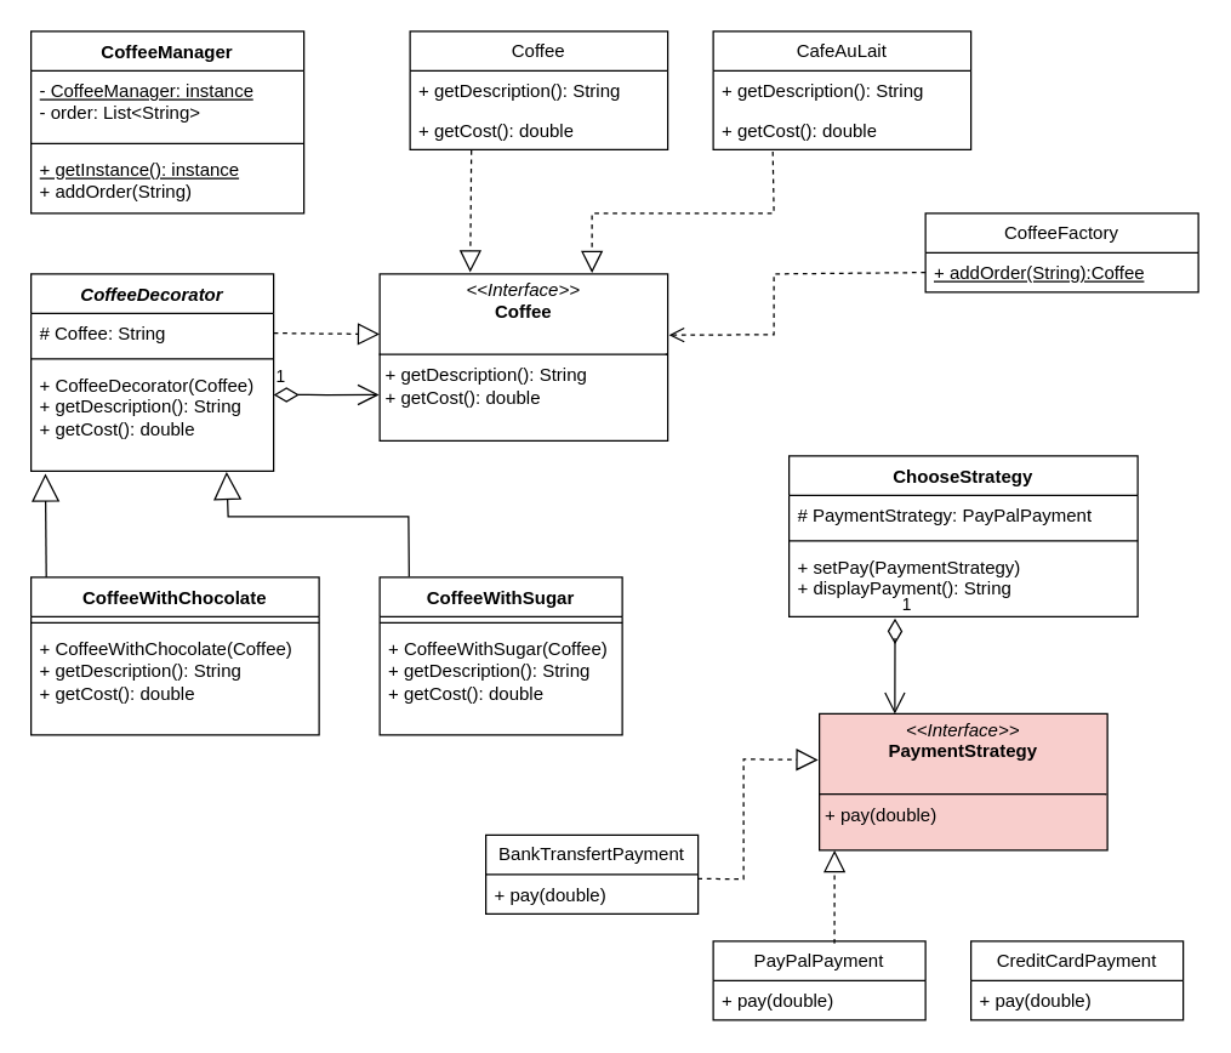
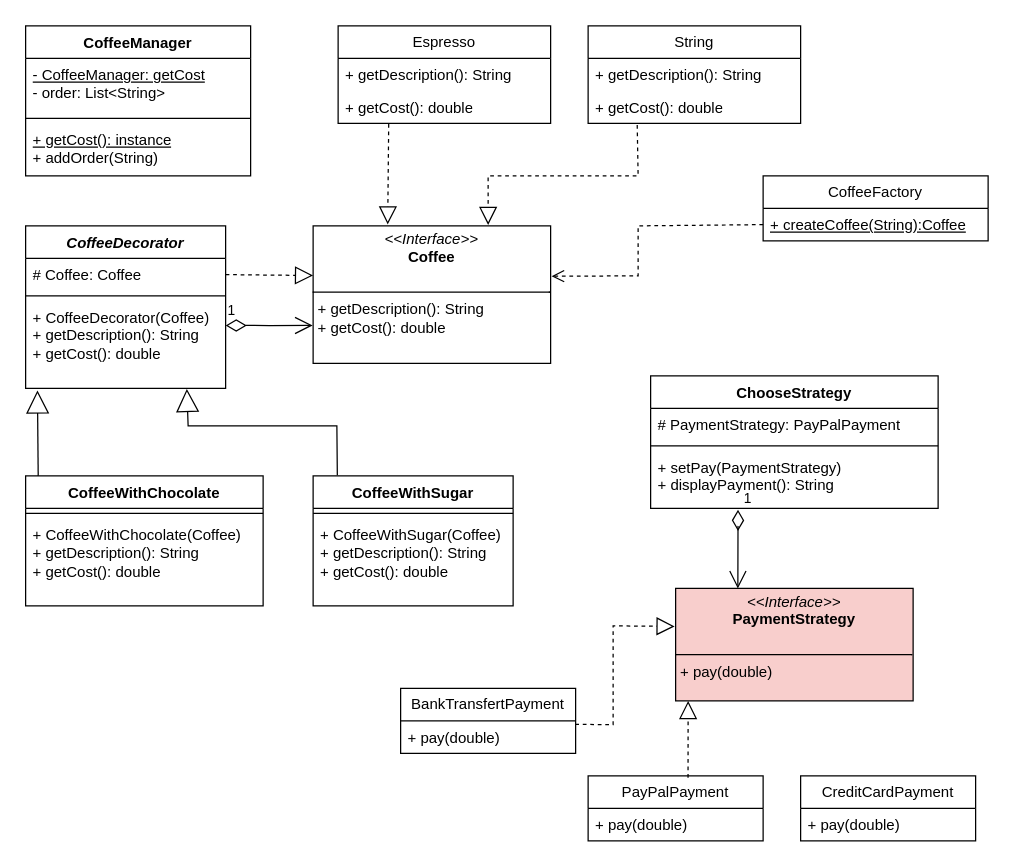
  <mxCell id="0" />
  <mxCell id="1" parent="0" />
  <mxCell id="2" value="CoffeeManager" style="swimlane;fontStyle=1;align=center;verticalAlign=top;childLayout=stackLayout;horizontal=1;startSize=26;horizontalStack=0;resizeParent=1;resizeParentMax=0;resizeLast=0;collapsible=1;marginBottom=0;whiteSpace=wrap;html=1;" vertex="1" parent="1"><mxGeometry x="20" y="20" width="180" height="120" as="geometry" /></mxCell>
- <mxCell id="3" value="&lt;div&gt;&lt;u&gt;- CoffeeManager: instance&lt;br&gt;&lt;/u&gt;&lt;/div&gt;&lt;div&gt;- order: List&amp;lt;String&amp;gt;&lt;/div&gt;" style="text;strokeColor=none;fillColor=none;align=left;verticalAlign=top;spacingLeft=4;spacingRight=4;overflow=hidden;rotatable=0;points=[[0,0.5],[1,0.5]];portConstraint=eastwest;whiteSpace=wrap;html=1;" vertex="1" parent="2"><mxGeometry y="26" width="180" height="44" as="geometry" /></mxCell>
+ <mxCell id="3" value="&lt;div&gt;&lt;u&gt;- CoffeeManager: getCost&lt;br&gt;&lt;/u&gt;&lt;/div&gt;&lt;div&gt;- order: List&amp;lt;String&amp;gt;&lt;/div&gt;" style="text;strokeColor=none;fillColor=none;align=left;verticalAlign=top;spacingLeft=4;spacingRight=4;overflow=hidden;rotatable=0;points=[[0,0.5],[1,0.5]];portConstraint=eastwest;whiteSpace=wrap;html=1;" vertex="1" parent="2"><mxGeometry y="26" width="180" height="44" as="geometry" /></mxCell>
  <mxCell id="4" value="" style="line;strokeWidth=1;fillColor=none;align=left;verticalAlign=middle;spacingTop=-1;spacingLeft=3;spacingRight=3;rotatable=0;labelPosition=right;points=[];portConstraint=eastwest;strokeColor=inherit;" vertex="1" parent="2"><mxGeometry y="70" width="180" height="8" as="geometry" /></mxCell>
- <mxCell id="5" value="&lt;div&gt;&lt;u&gt;+ getInstance(): instance&lt;/u&gt;&lt;br&gt;+ addOrder(String)&lt;/div&gt;" style="text;strokeColor=none;fillColor=none;align=left;verticalAlign=top;spacingLeft=4;spacingRight=4;overflow=hidden;rotatable=0;points=[[0,0.5],[1,0.5]];portConstraint=eastwest;whiteSpace=wrap;html=1;" vertex="1" parent="2"><mxGeometry y="78" width="180" height="42" as="geometry" /></mxCell>
+ <mxCell id="5" value="&lt;div&gt;&lt;u&gt;+ getCost(): instance&lt;/u&gt;&lt;br&gt;+ addOrder(String)&lt;/div&gt;" style="text;strokeColor=none;fillColor=none;align=left;verticalAlign=top;spacingLeft=4;spacingRight=4;overflow=hidden;rotatable=0;points=[[0,0.5],[1,0.5]];portConstraint=eastwest;whiteSpace=wrap;html=1;" vertex="1" parent="2"><mxGeometry y="78" width="180" height="42" as="geometry" /></mxCell>
  <mxCell id="6" value="&lt;p style=&quot;margin:0px;margin-top:4px;text-align:center;&quot;&gt;&lt;i&gt;&amp;lt;&amp;lt;Interface&amp;gt;&amp;gt;&lt;/i&gt;&lt;br&gt;&lt;b&gt;Coffee&lt;/b&gt;&lt;/p&gt;&lt;br&gt;&lt;hr size=&quot;1&quot; style=&quot;border-style:solid;&quot;&gt;&lt;p style=&quot;margin:0px;margin-left:4px;&quot;&gt;+ getDescription(): String&lt;br&gt;+ getCost(): double&lt;/p&gt;" style="verticalAlign=top;align=left;overflow=fill;html=1;whiteSpace=wrap;" vertex="1" parent="1"><mxGeometry x="250" y="180" width="190" height="110" as="geometry" /></mxCell>
- <mxCell id="7" value="Coffee" style="swimlane;fontStyle=0;childLayout=stackLayout;horizontal=1;startSize=26;fillColor=none;horizontalStack=0;resizeParent=1;resizeParentMax=0;resizeLast=0;collapsible=1;marginBottom=0;whiteSpace=wrap;html=1;" vertex="1" parent="1"><mxGeometry x="270" y="20" width="170" height="78" as="geometry" /></mxCell>
+ <mxCell id="7" value="Espresso" style="swimlane;fontStyle=0;childLayout=stackLayout;horizontal=1;startSize=26;fillColor=none;horizontalStack=0;resizeParent=1;resizeParentMax=0;resizeLast=0;collapsible=1;marginBottom=0;whiteSpace=wrap;html=1;" vertex="1" parent="1"><mxGeometry x="270" y="20" width="170" height="78" as="geometry" /></mxCell>
  <mxCell id="8" value="+ getDescription(): String" style="text;strokeColor=none;fillColor=none;align=left;verticalAlign=top;spacingLeft=4;spacingRight=4;overflow=hidden;rotatable=0;points=[[0,0.5],[1,0.5]];portConstraint=eastwest;whiteSpace=wrap;html=1;" vertex="1" parent="7"><mxGeometry y="26" width="170" height="26" as="geometry" /></mxCell>
  <mxCell id="9" value="+ getCost(): double" style="text;strokeColor=none;fillColor=none;align=left;verticalAlign=top;spacingLeft=4;spacingRight=4;overflow=hidden;rotatable=0;points=[[0,0.5],[1,0.5]];portConstraint=eastwest;whiteSpace=wrap;html=1;" vertex="1" parent="7"><mxGeometry y="52" width="170" height="26" as="geometry" /></mxCell>
  <mxCell id="10" value="" style="endArrow=block;dashed=1;endFill=0;endSize=12;html=1;rounded=0;exitX=0.238;exitY=1.016;exitDx=0;exitDy=0;exitPerimeter=0;entryX=0.314;entryY=-0.01;entryDx=0;entryDy=0;entryPerimeter=0;" edge="1" parent="1" source="9" target="6"><mxGeometry width="160" relative="1" as="geometry"><mxPoint x="305" y="180" as="sourcePoint" /><mxPoint x="350" y="450" as="targetPoint" /><Array as="points" /></mxGeometry></mxCell>
- <mxCell id="11" value="CafeAuLait" style="swimlane;fontStyle=0;childLayout=stackLayout;horizontal=1;startSize=26;fillColor=none;horizontalStack=0;resizeParent=1;resizeParentMax=0;resizeLast=0;collapsible=1;marginBottom=0;whiteSpace=wrap;html=1;" vertex="1" parent="1"><mxGeometry x="470" y="20" width="170" height="78" as="geometry" /></mxCell>
+ <mxCell id="11" value="String" style="swimlane;fontStyle=0;childLayout=stackLayout;horizontal=1;startSize=26;fillColor=none;horizontalStack=0;resizeParent=1;resizeParentMax=0;resizeLast=0;collapsible=1;marginBottom=0;whiteSpace=wrap;html=1;" vertex="1" parent="1"><mxGeometry x="470" y="20" width="170" height="78" as="geometry" /></mxCell>
  <mxCell id="12" value="+ getDescription(): String" style="text;strokeColor=none;fillColor=none;align=left;verticalAlign=top;spacingLeft=4;spacingRight=4;overflow=hidden;rotatable=0;points=[[0,0.5],[1,0.5]];portConstraint=eastwest;whiteSpace=wrap;html=1;" vertex="1" parent="11"><mxGeometry y="26" width="170" height="26" as="geometry" /></mxCell>
  <mxCell id="13" value="+ getCost(): double" style="text;strokeColor=none;fillColor=none;align=left;verticalAlign=top;spacingLeft=4;spacingRight=4;overflow=hidden;rotatable=0;points=[[0,0.5],[1,0.5]];portConstraint=eastwest;whiteSpace=wrap;html=1;" vertex="1" parent="11"><mxGeometry y="52" width="170" height="26" as="geometry" /></mxCell>
  <mxCell id="14" value="" style="endArrow=block;dashed=1;endFill=0;endSize=12;html=1;rounded=0;exitX=0.231;exitY=1.052;exitDx=0;exitDy=0;entryX=0.737;entryY=-0.006;entryDx=0;entryDy=0;entryPerimeter=0;exitPerimeter=0;" edge="1" parent="1" source="13" target="6"><mxGeometry width="160" relative="1" as="geometry"><mxPoint x="470" y="219" as="sourcePoint" /><mxPoint x="470" y="130" as="targetPoint" /><Array as="points"><mxPoint x="510" y="140" /><mxPoint x="390" y="140" /></Array></mxGeometry></mxCell>
  <mxCell id="15" value="CoffeeFactory" style="swimlane;fontStyle=0;childLayout=stackLayout;horizontal=1;startSize=26;fillColor=none;horizontalStack=0;resizeParent=1;resizeParentMax=0;resizeLast=0;collapsible=1;marginBottom=0;whiteSpace=wrap;html=1;" vertex="1" parent="1"><mxGeometry x="610" y="140" width="180" height="52" as="geometry" /></mxCell>
- <mxCell id="16" value="&lt;u&gt;+ addOrder(String):Coffee&lt;/u&gt;" style="text;strokeColor=none;fillColor=none;align=left;verticalAlign=top;spacingLeft=4;spacingRight=4;overflow=hidden;rotatable=0;points=[[0,0.5],[1,0.5]];portConstraint=eastwest;whiteSpace=wrap;html=1;" vertex="1" parent="15"><mxGeometry y="26" width="180" height="26" as="geometry" /></mxCell>
+ <mxCell id="16" value="&lt;u&gt;+ createCoffee(String):Coffee&lt;/u&gt;" style="text;strokeColor=none;fillColor=none;align=left;verticalAlign=top;spacingLeft=4;spacingRight=4;overflow=hidden;rotatable=0;points=[[0,0.5],[1,0.5]];portConstraint=eastwest;whiteSpace=wrap;html=1;" vertex="1" parent="15"><mxGeometry y="26" width="180" height="26" as="geometry" /></mxCell>
  <mxCell id="17" value="" style="html=1;verticalAlign=bottom;endArrow=open;dashed=1;endSize=8;curved=0;rounded=0;exitX=0;exitY=0.5;exitDx=0;exitDy=0;entryX=1.004;entryY=0.366;entryDx=0;entryDy=0;entryPerimeter=0;" edge="1" parent="1" source="16" target="6"><mxGeometry relative="1" as="geometry"><mxPoint x="570" y="60" as="sourcePoint" /><mxPoint x="490" y="60" as="targetPoint" /><Array as="points"><mxPoint x="510" y="180" /><mxPoint x="510" y="220" /></Array></mxGeometry></mxCell>
  <mxCell id="18" value="&lt;i&gt;CoffeeDecorator&lt;/i&gt;" style="swimlane;fontStyle=1;align=center;verticalAlign=top;childLayout=stackLayout;horizontal=1;startSize=26;horizontalStack=0;resizeParent=1;resizeParentMax=0;resizeLast=0;collapsible=1;marginBottom=0;whiteSpace=wrap;html=1;" vertex="1" parent="1"><mxGeometry x="20" y="180" width="160" height="130" as="geometry" /></mxCell>
- <mxCell id="19" value="# Coffee: String" style="text;strokeColor=none;fillColor=none;align=left;verticalAlign=top;spacingLeft=4;spacingRight=4;overflow=hidden;rotatable=0;points=[[0,0.5],[1,0.5]];portConstraint=eastwest;whiteSpace=wrap;html=1;" vertex="1" parent="18"><mxGeometry y="26" width="160" height="26" as="geometry" /></mxCell>
+ <mxCell id="19" value="# Coffee: Coffee" style="text;strokeColor=none;fillColor=none;align=left;verticalAlign=top;spacingLeft=4;spacingRight=4;overflow=hidden;rotatable=0;points=[[0,0.5],[1,0.5]];portConstraint=eastwest;whiteSpace=wrap;html=1;" vertex="1" parent="18"><mxGeometry y="26" width="160" height="26" as="geometry" /></mxCell>
  <mxCell id="20" value="" style="line;strokeWidth=1;fillColor=none;align=left;verticalAlign=middle;spacingTop=-1;spacingLeft=3;spacingRight=3;rotatable=0;labelPosition=right;points=[];portConstraint=eastwest;strokeColor=inherit;" vertex="1" parent="18"><mxGeometry y="52" width="160" height="8" as="geometry" /></mxCell>
  <mxCell id="21" value="+ CoffeeDecorator(Coffee)&lt;br&gt;+ getDescription(): String&lt;br&gt;&lt;div&gt;+ getCost(): double&lt;/div&gt;" style="text;strokeColor=none;fillColor=none;align=left;verticalAlign=top;spacingLeft=4;spacingRight=4;overflow=hidden;rotatable=0;points=[[0,0.5],[1,0.5]];portConstraint=eastwest;whiteSpace=wrap;html=1;" vertex="1" parent="18"><mxGeometry y="60" width="160" height="70" as="geometry" /></mxCell>
  <mxCell id="22" value="" style="endArrow=block;dashed=1;endFill=0;endSize=12;html=1;rounded=0;exitX=1;exitY=0.5;exitDx=0;exitDy=0;entryX=0;entryY=0.361;entryDx=0;entryDy=0;entryPerimeter=0;" edge="1" parent="1" source="19" target="6"><mxGeometry width="160" relative="1" as="geometry"><mxPoint x="210" y="280" as="sourcePoint" /><mxPoint x="210" y="361" as="targetPoint" /><Array as="points" /></mxGeometry></mxCell>
  <mxCell id="23" value="1" style="endArrow=open;html=1;endSize=12;startArrow=diamondThin;startSize=14;startFill=0;edgeStyle=orthogonalEdgeStyle;align=left;verticalAlign=bottom;rounded=0;exitX=1;exitY=0.281;exitDx=0;exitDy=0;exitPerimeter=0;entryX=-0.002;entryY=0.724;entryDx=0;entryDy=0;entryPerimeter=0;" edge="1" parent="1" source="21" target="6"><mxGeometry x="-1" y="3" relative="1" as="geometry"><mxPoint x="210" y="360" as="sourcePoint" /><mxPoint x="370" y="360" as="targetPoint" /></mxGeometry></mxCell>
  <mxCell id="24" value="CoffeeWithChocolate" style="swimlane;fontStyle=1;align=center;verticalAlign=top;childLayout=stackLayout;horizontal=1;startSize=26;horizontalStack=0;resizeParent=1;resizeParentMax=0;resizeLast=0;collapsible=1;marginBottom=0;whiteSpace=wrap;html=1;" vertex="1" parent="1"><mxGeometry x="20" y="380" width="190" height="104" as="geometry" /></mxCell>
  <mxCell id="25" value="" style="line;strokeWidth=1;fillColor=none;align=left;verticalAlign=middle;spacingTop=-1;spacingLeft=3;spacingRight=3;rotatable=0;labelPosition=right;points=[];portConstraint=eastwest;strokeColor=inherit;" vertex="1" parent="24"><mxGeometry y="26" width="190" height="8" as="geometry" /></mxCell>
  <mxCell id="26" value="+ CoffeeWithChocolate(Coffee)&lt;br&gt;+ getDescription(): String&lt;br&gt;&lt;div&gt;+ getCost(): double&lt;/div&gt;" style="text;strokeColor=none;fillColor=none;align=left;verticalAlign=top;spacingLeft=4;spacingRight=4;overflow=hidden;rotatable=0;points=[[0,0.5],[1,0.5]];portConstraint=eastwest;whiteSpace=wrap;html=1;" vertex="1" parent="24"><mxGeometry y="34" width="190" height="70" as="geometry" /></mxCell>
  <mxCell id="27" value="CoffeeWithSugar" style="swimlane;fontStyle=1;align=center;verticalAlign=top;childLayout=stackLayout;horizontal=1;startSize=26;horizontalStack=0;resizeParent=1;resizeParentMax=0;resizeLast=0;collapsible=1;marginBottom=0;whiteSpace=wrap;html=1;" vertex="1" parent="1"><mxGeometry x="250" y="380" width="160" height="104" as="geometry" /></mxCell>
  <mxCell id="28" value="" style="line;strokeWidth=1;fillColor=none;align=left;verticalAlign=middle;spacingTop=-1;spacingLeft=3;spacingRight=3;rotatable=0;labelPosition=right;points=[];portConstraint=eastwest;strokeColor=inherit;" vertex="1" parent="27"><mxGeometry y="26" width="160" height="8" as="geometry" /></mxCell>
  <mxCell id="29" value="+ CoffeeWithSugar(Coffee)&lt;br&gt;+ getDescription(): String&lt;br&gt;&lt;div&gt;+ getCost(): double&lt;/div&gt;" style="text;strokeColor=none;fillColor=none;align=left;verticalAlign=top;spacingLeft=4;spacingRight=4;overflow=hidden;rotatable=0;points=[[0,0.5],[1,0.5]];portConstraint=eastwest;whiteSpace=wrap;html=1;" vertex="1" parent="27"><mxGeometry y="34" width="160" height="70" as="geometry" /></mxCell>
  <mxCell id="30" value="" style="endArrow=block;endSize=16;endFill=0;html=1;rounded=0;entryX=0.059;entryY=1.023;entryDx=0;entryDy=0;entryPerimeter=0;exitX=0.053;exitY=0;exitDx=0;exitDy=0;exitPerimeter=0;" edge="1" parent="1" source="24" target="21"><mxGeometry width="160" relative="1" as="geometry"><mxPoint x="50" y="340" as="sourcePoint" /><mxPoint x="210" y="340" as="targetPoint" /></mxGeometry></mxCell>
  <mxCell id="31" value="" style="endArrow=block;endSize=16;endFill=0;html=1;rounded=0;entryX=0.806;entryY=1.006;entryDx=0;entryDy=0;entryPerimeter=0;exitX=0.121;exitY=-0.004;exitDx=0;exitDy=0;exitPerimeter=0;" edge="1" parent="1" source="27" target="21"><mxGeometry width="160" relative="1" as="geometry"><mxPoint x="161" y="390" as="sourcePoint" /><mxPoint x="160" y="322" as="targetPoint" /><Array as="points"><mxPoint x="269" y="340" /><mxPoint x="150" y="340" /></Array></mxGeometry></mxCell>
  <mxCell id="32" value="ChooseStrategy" style="swimlane;fontStyle=1;align=center;verticalAlign=top;childLayout=stackLayout;horizontal=1;startSize=26;horizontalStack=0;resizeParent=1;resizeParentMax=0;resizeLast=0;collapsible=1;marginBottom=0;whiteSpace=wrap;html=1;" vertex="1" parent="1"><mxGeometry x="520" y="300" width="230" height="106" as="geometry" /></mxCell>
  <mxCell id="33" value="# PaymentStrategy: PayPalPayment" style="text;strokeColor=none;fillColor=none;align=left;verticalAlign=top;spacingLeft=4;spacingRight=4;overflow=hidden;rotatable=0;points=[[0,0.5],[1,0.5]];portConstraint=eastwest;whiteSpace=wrap;html=1;" vertex="1" parent="32"><mxGeometry y="26" width="230" height="26" as="geometry" /></mxCell>
  <mxCell id="34" value="" style="line;strokeWidth=1;fillColor=none;align=left;verticalAlign=middle;spacingTop=-1;spacingLeft=3;spacingRight=3;rotatable=0;labelPosition=right;points=[];portConstraint=eastwest;strokeColor=inherit;" vertex="1" parent="32"><mxGeometry y="52" width="230" height="8" as="geometry" /></mxCell>
  <mxCell id="35" value="&lt;div&gt;+ setPay(PaymentStrategy)&lt;/div&gt;&lt;div&gt;+ displayPayment(): String&lt;/div&gt;" style="text;strokeColor=none;fillColor=none;align=left;verticalAlign=top;spacingLeft=4;spacingRight=4;overflow=hidden;rotatable=0;points=[[0,0.5],[1,0.5]];portConstraint=eastwest;whiteSpace=wrap;html=1;" vertex="1" parent="32"><mxGeometry y="60" width="230" height="46" as="geometry" /></mxCell>
  <mxCell id="36" value="&lt;p style=&quot;margin:0px;margin-top:4px;text-align:center;&quot;&gt;&lt;i&gt;&amp;lt;&amp;lt;Interface&amp;gt;&amp;gt;&lt;/i&gt;&lt;br&gt;&lt;b&gt;PaymentStrategy&lt;/b&gt;&lt;/p&gt;&lt;br&gt;&lt;hr size=&quot;1&quot; style=&quot;border-style:solid;&quot;&gt;&lt;p style=&quot;margin:0px;margin-left:4px;&quot;&gt;+ pay(double)&lt;/p&gt;" style="verticalAlign=top;align=left;overflow=fill;html=1;whiteSpace=wrap;fillColor=#f8cecc;" vertex="1" parent="1"><mxGeometry x="540" y="470" width="190" height="90" as="geometry" /></mxCell>
  <mxCell id="37" value="1" style="endArrow=open;html=1;endSize=12;startArrow=diamondThin;startSize=14;startFill=0;edgeStyle=orthogonalEdgeStyle;align=left;verticalAlign=bottom;rounded=0;exitX=0.304;exitY=1.024;exitDx=0;exitDy=0;exitPerimeter=0;entryX=0.262;entryY=0.002;entryDx=0;entryDy=0;entryPerimeter=0;" edge="1" parent="1" source="35" target="36"><mxGeometry x="-1" y="3" relative="1" as="geometry"><mxPoint x="590" y="450" as="sourcePoint" /><mxPoint x="660" y="450" as="targetPoint" /><Array as="points"><mxPoint x="590" y="420" /><mxPoint x="590" y="420" /></Array></mxGeometry></mxCell>
  <mxCell id="38" value="CreditCardPayment" style="swimlane;fontStyle=0;childLayout=stackLayout;horizontal=1;startSize=26;fillColor=none;horizontalStack=0;resizeParent=1;resizeParentMax=0;resizeLast=0;collapsible=1;marginBottom=0;whiteSpace=wrap;html=1;" vertex="1" parent="1"><mxGeometry x="640" y="620" width="140" height="52" as="geometry" /></mxCell>
  <mxCell id="39" value="+ pay(double)" style="text;strokeColor=none;fillColor=none;align=left;verticalAlign=top;spacingLeft=4;spacingRight=4;overflow=hidden;rotatable=0;points=[[0,0.5],[1,0.5]];portConstraint=eastwest;whiteSpace=wrap;html=1;" vertex="1" parent="38"><mxGeometry y="26" width="140" height="26" as="geometry" /></mxCell>
  <mxCell id="40" value="PayPalPayment" style="swimlane;fontStyle=0;childLayout=stackLayout;horizontal=1;startSize=26;fillColor=none;horizontalStack=0;resizeParent=1;resizeParentMax=0;resizeLast=0;collapsible=1;marginBottom=0;whiteSpace=wrap;html=1;" vertex="1" parent="1"><mxGeometry x="470" y="620" width="140" height="52" as="geometry" /></mxCell>
  <mxCell id="41" value="+ pay(double)" style="text;strokeColor=none;fillColor=none;align=left;verticalAlign=top;spacingLeft=4;spacingRight=4;overflow=hidden;rotatable=0;points=[[0,0.5],[1,0.5]];portConstraint=eastwest;whiteSpace=wrap;html=1;" vertex="1" parent="40"><mxGeometry y="26" width="140" height="26" as="geometry" /></mxCell>
  <mxCell id="42" value="BankTransfertPayment" style="swimlane;fontStyle=0;childLayout=stackLayout;horizontal=1;startSize=26;fillColor=none;horizontalStack=0;resizeParent=1;resizeParentMax=0;resizeLast=0;collapsible=1;marginBottom=0;whiteSpace=wrap;html=1;" vertex="1" parent="1"><mxGeometry x="320" y="550" width="140" height="52" as="geometry" /></mxCell>
  <mxCell id="43" value="+ pay(double)" style="text;strokeColor=none;fillColor=none;align=left;verticalAlign=top;spacingLeft=4;spacingRight=4;overflow=hidden;rotatable=0;points=[[0,0.5],[1,0.5]];portConstraint=eastwest;whiteSpace=wrap;html=1;" vertex="1" parent="42"><mxGeometry y="26" width="140" height="26" as="geometry" /></mxCell>
  <mxCell id="44" value="" style="endArrow=block;dashed=1;endFill=0;endSize=12;html=1;rounded=0;exitX=0.998;exitY=0.108;exitDx=0;exitDy=0;exitPerimeter=0;entryX=-0.004;entryY=0.338;entryDx=0;entryDy=0;entryPerimeter=0;" edge="1" parent="1" source="43" target="36"><mxGeometry width="160" relative="1" as="geometry"><mxPoint x="500" y="521" as="sourcePoint" /><mxPoint x="500" y="602" as="targetPoint" /><Array as="points"><mxPoint x="490" y="579" /><mxPoint x="490" y="500" /></Array></mxGeometry></mxCell>
  <mxCell id="45" value="" style="endArrow=block;dashed=1;endFill=0;endSize=12;html=1;rounded=0;exitX=0.571;exitY=0.028;exitDx=0;exitDy=0;exitPerimeter=0;" edge="1" parent="1" source="40"><mxGeometry width="160" relative="1" as="geometry"><mxPoint x="590" y="570" as="sourcePoint" /><mxPoint x="550" y="560" as="targetPoint" /><Array as="points" /></mxGeometry></mxCell>
